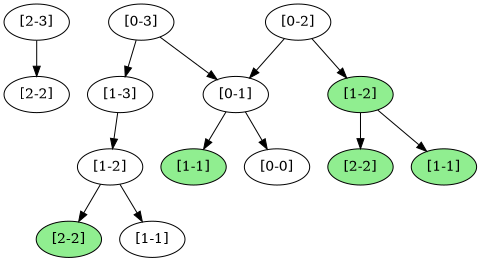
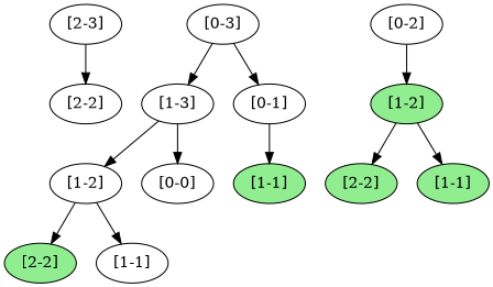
  digraph {
    n1 [label="[2-3]"]
    n2 [label="[2-2]"]
    n3 [label="[1-3]"]
    n4 [label="[1-2]"]
    n5 [fillcolor=lightgreen label="[2-2]" style=filled]
    n6 [label="[1-1]"]
    n7 [label="[0-3]"]
    n8 [label="[0-1]"]
    n9 [label="[0-2]"]
    n10 [fillcolor=lightgreen label="[1-2]" style=filled]
    n11 [fillcolor=lightgreen label="[2-2]" style=filled]
    n12 [fillcolor=lightgreen label="[1-1]" style=filled]
    n13 [fillcolor=lightgreen label="[1-1]" style=filled]
    n14 [label="[0-0]"]
    n1 -> n2
    n3 -> n4
    n4 -> n5
    n4 -> n6
    n7 -> n3
    n7 -> n8
    n8 -> n13
-   n8 -> n14
-   n9 -> n8
+   n3 -> n14
    n9 -> n10
    n10 -> n11
    n10 -> n12
  }
